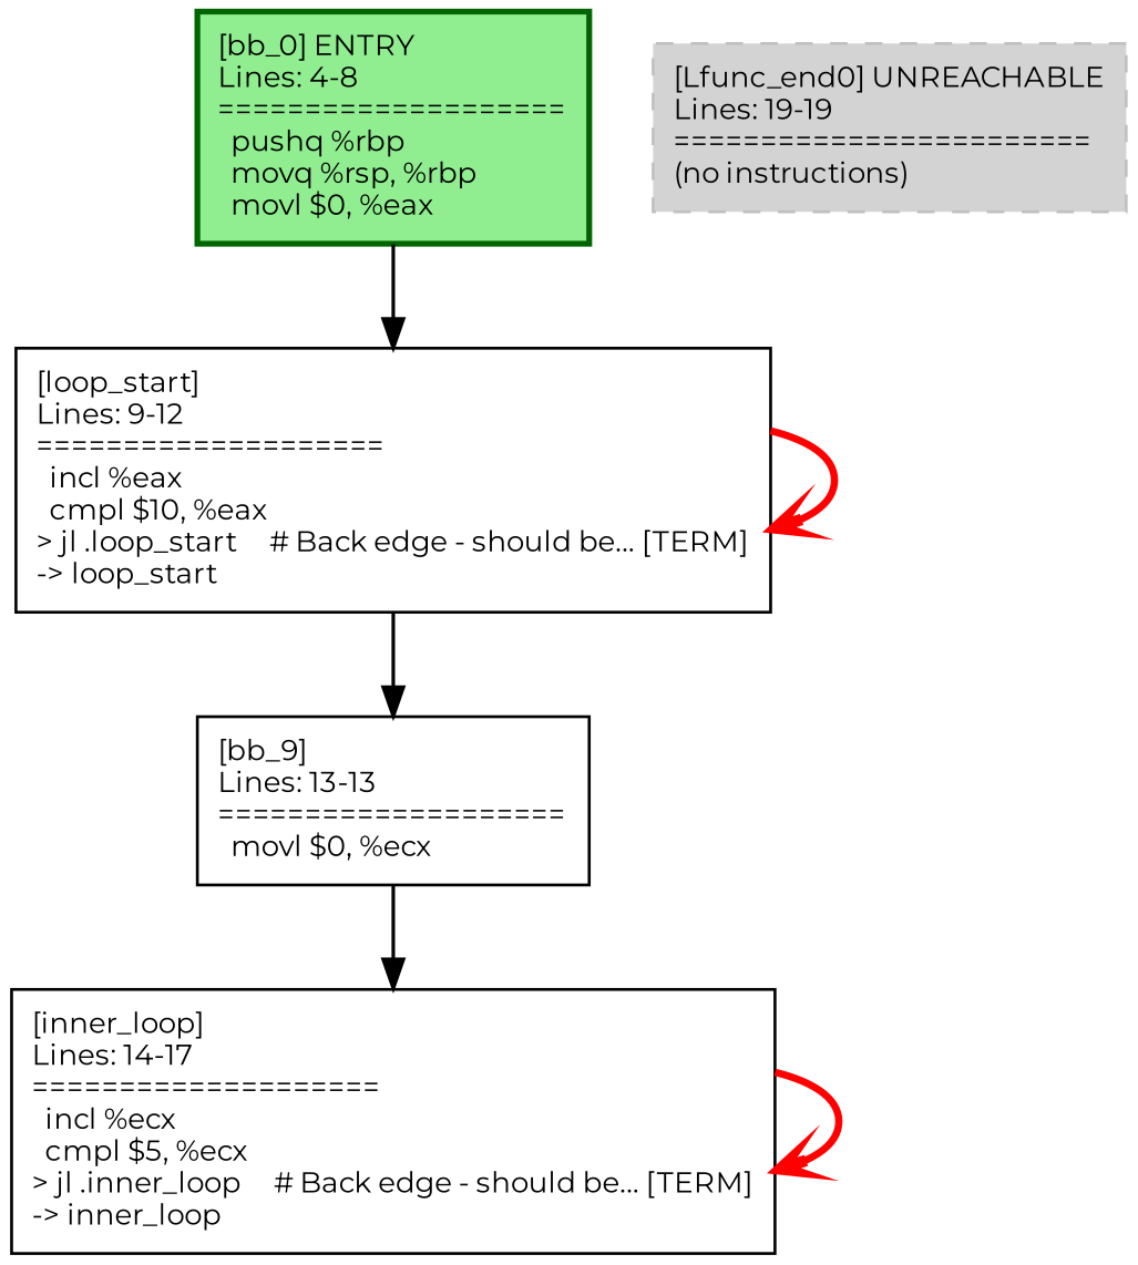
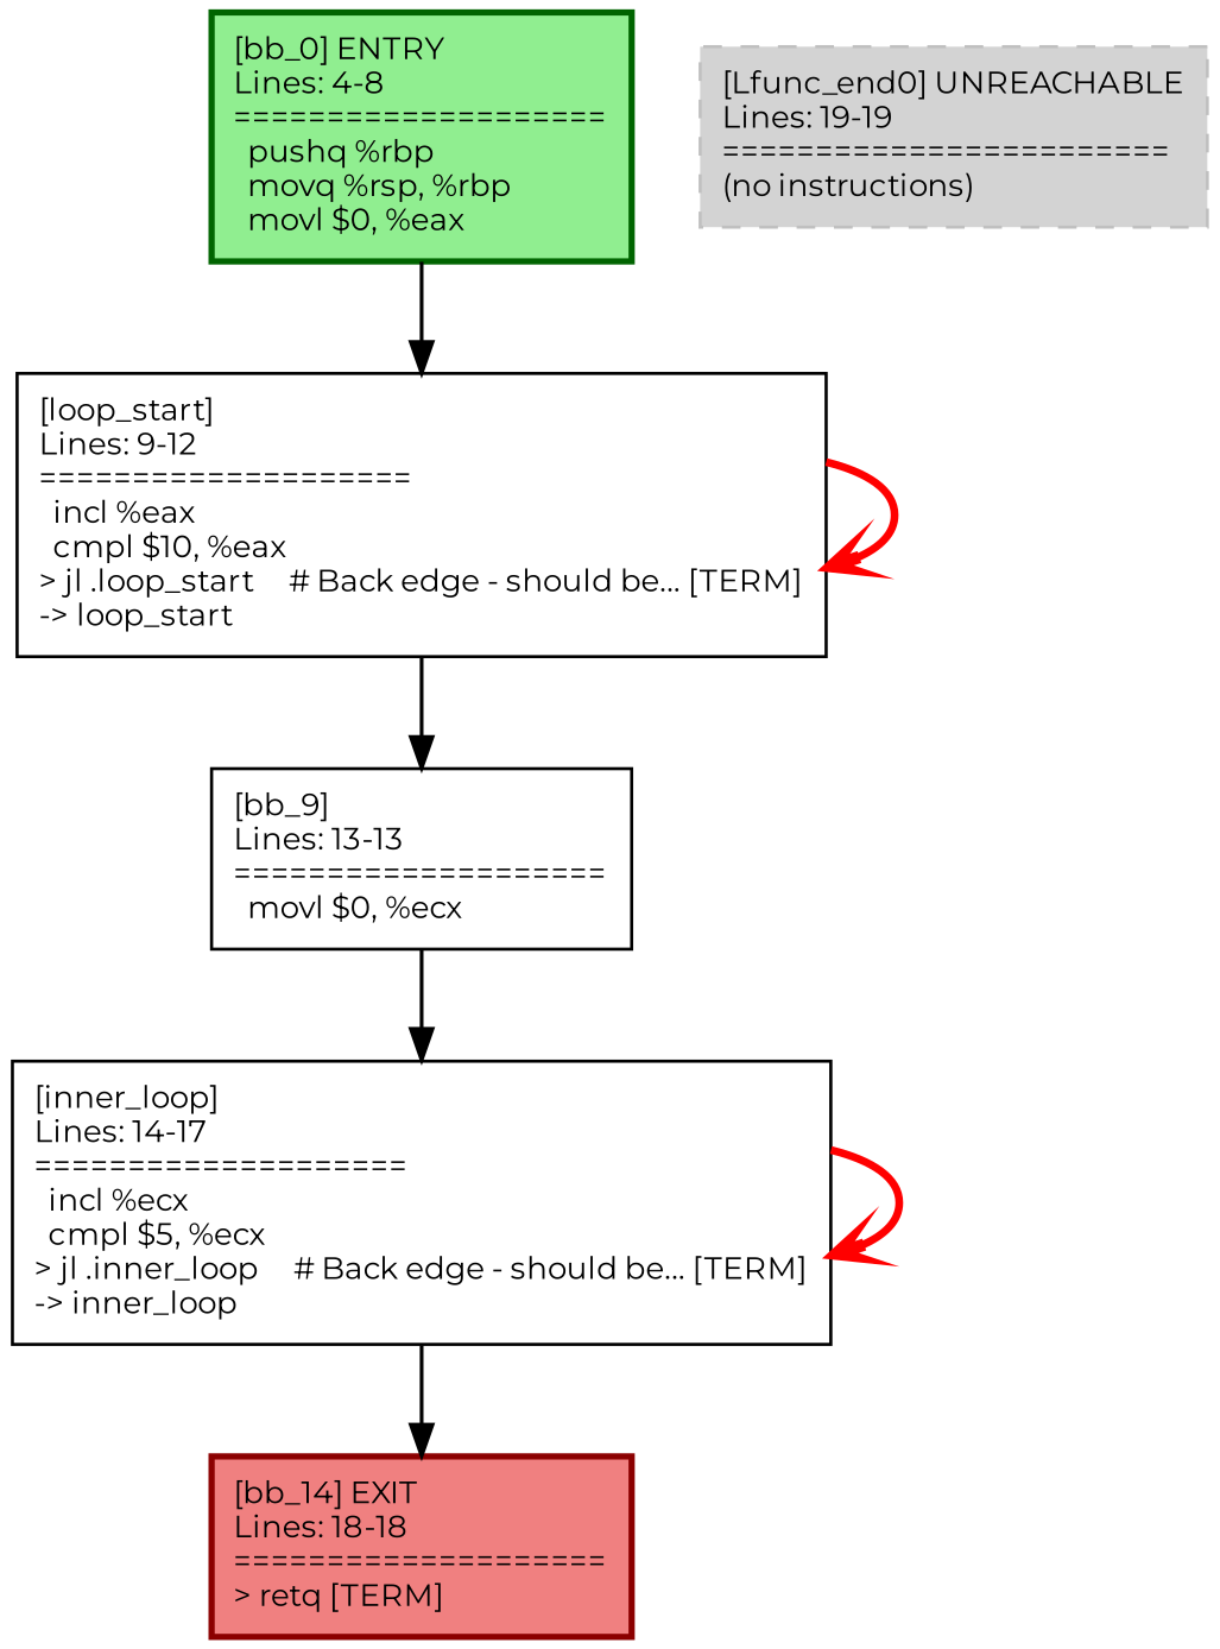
  digraph {
    bgcolor=white
    nodesep=0.3
    rankdir=TB
    ranksep=0.5
    splines=true
    fontname=Montserrat
    node [color=black fillcolor=white fontname=Montserrat fontsize=10 labeljust=l margin=0.1 penwidth=1 shape=box style=filled]
    edge [arrowhead=normal color=black fontname=Montserrat fontsize=9 penwidth=1.2]
    n1 [color=darkgreen fillcolor=lightgreen label="[bb_0] ENTRY\lLines: 4-8\l====================\l  pushq %rbp\l  movq %rsp, %rbp\l  movl $0, %eax\l" penwidth=2 style="filled,bold"]
    n2 [label="[loop_start]\lLines: 9-12\l====================\l  incl %eax\l  cmpl $10, %eax\l> jl .loop_start     # Back edge - should be... [TERM]\l-> loop_start\l"]
    n3 [label="[bb_9]\lLines: 13-13\l====================\l  movl $0, %ecx\l"]
    n4 [label="[inner_loop]\lLines: 14-17\l====================\l  incl %ecx\l  cmpl $5, %ecx\l> jl .inner_loop     # Back edge - should be... [TERM]\l-> inner_loop\l"]
+   n5 [color=darkred fillcolor=lightcoral label="[bb_14] EXIT\lLines: 18-18\l====================\l> retq [TERM]\l" penwidth=2 style="filled,bold"]
    n6 [color=grey fillcolor=lightgrey label="[Lfunc_end0] UNREACHABLE\lLines: 19-19\l========================\l(no instructions)\l" style="filled,dashed"]
    n1 -> n2
    n2 -> n2 [arrowhead=vee color=red penwidth=2.5 style=bold]
    n2 -> n3
    n3 -> n4
    n4 -> n4 [arrowhead=vee color=red penwidth=2.5 style=bold]
+   n4 -> n5
  }
